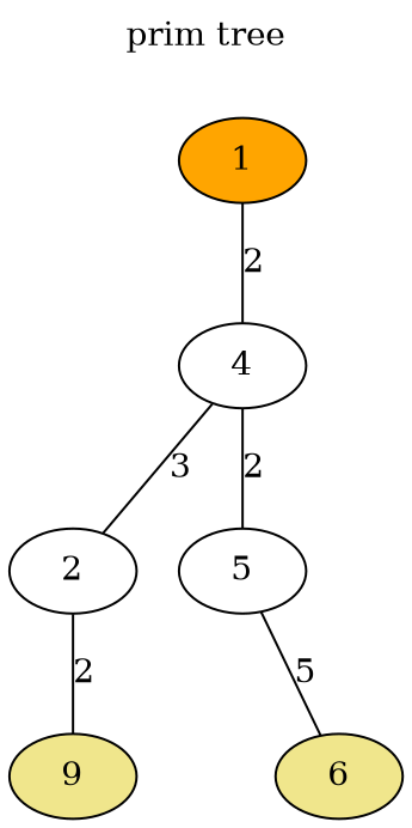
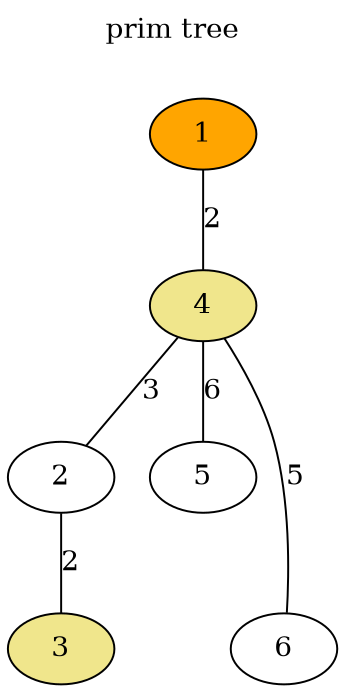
  graph {
    label="prim tree"
    labelloc=t
    node [fillcolor=white style=filled]
-   4
+   4 [fillcolor=khaki]
    2
    5
-   6 [fillcolor=khaki]
-   3 [fillcolor=khaki label=9]
+   6
+   3 [fillcolor=khaki]
    1 [fillcolor=orange]
    4 -- 2 [label=3]
-   4 -- 5 [label=2]
-   5 -- 6 [label=5]
+   4 -- 5 [label=6]
+   4 -- 6 [label=5]
    2 -- 3 [label=2]
    1 -- 4 [label=2]
  }
